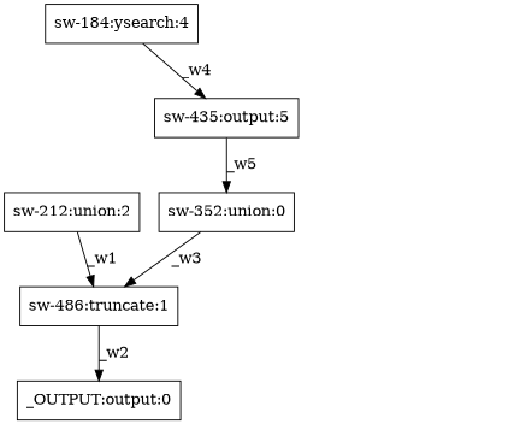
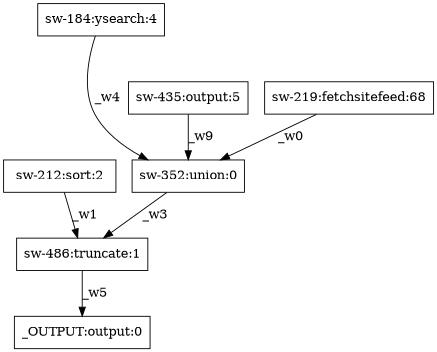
  digraph {
    node [shape=box]
    n1 [label="sw-352:union:0"]
    n2 [label="sw-486:truncate:1"]
-   n3 [label="sw-212:union:2"]
+   n3 [label="sw-212:sort:2"]
    n4 [label="_OUTPUT:output:0"]
    n5 [label="sw-435:output:5"]
+   n6 [label="sw-219:fetchsitefeed:68"]
    n7 [label="sw-184:ysearch:4"]
    n1 -> n2 [label=_w3]
-   n2 -> n4 [label=_w2]
+   n2 -> n4 [label=_w5]
    n3 -> n2 [label=_w1]
-   n5 -> n1 [label=_w5]
-   n7 -> n5 [label=_w4]
+   n5 -> n1 [label=_w9]
+   n6 -> n1 [label=_w0]
+   n7 -> n1 [label=_w4]
  }
